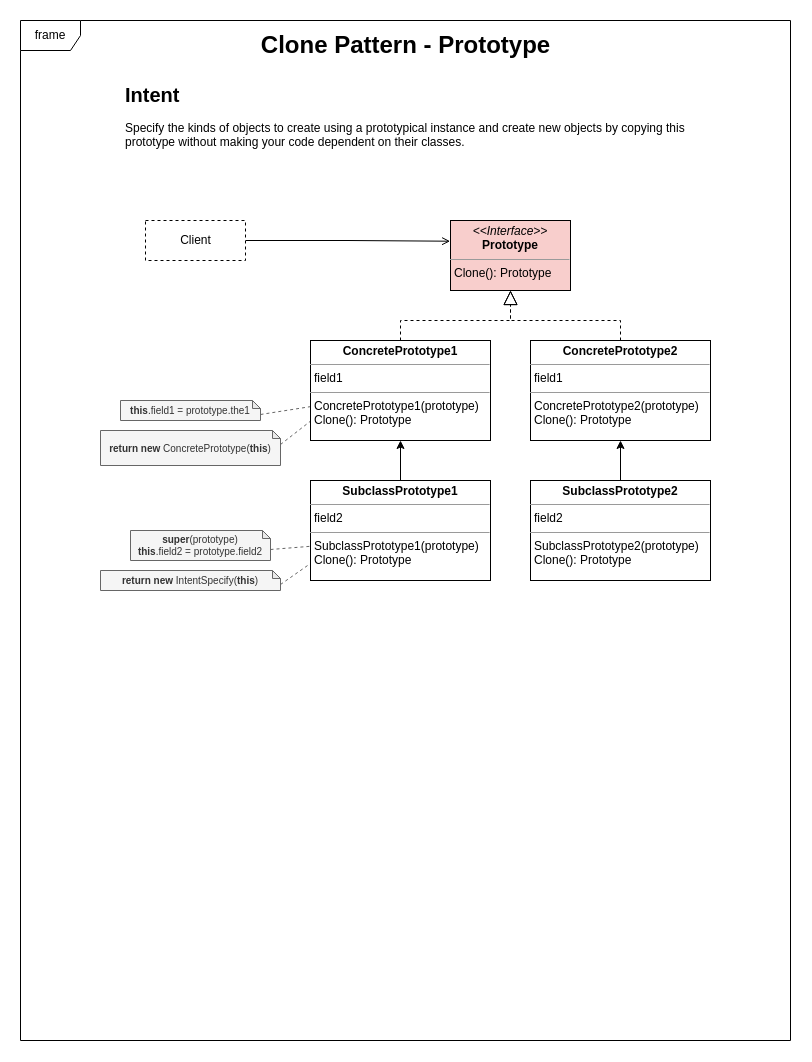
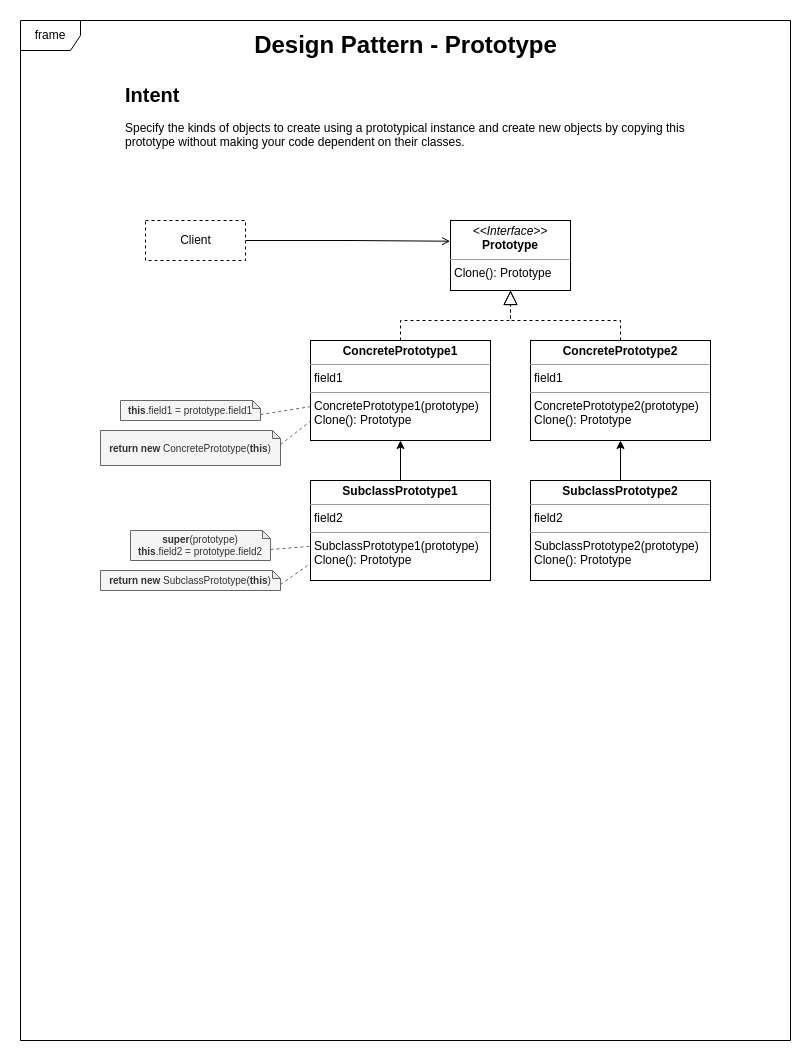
  <mxCell id="0" />
  <mxCell id="1" parent="0" />
  <mxCell id="2" value="&lt;font style=&quot;font-size: 12px;&quot;&gt;frame&lt;/font&gt;" style="shape=umlFrame;whiteSpace=wrap;html=1;fontSize=12;" parent="1" vertex="1"><mxGeometry x="20" y="20" width="770" height="1020" as="geometry" /></mxCell>
  <mxCell id="3" style="rounded=0;orthogonalLoop=1;jettySize=auto;html=1;fontSize=10;endArrow=none;endFill=0;dashed=1;fillColor=#f5f5f5;strokeColor=#666666;exitX=0;exitY=0;exitDx=180;exitDy=14;exitPerimeter=0;sketch=0;shadow=0;entryX=-0.001;entryY=0.831;entryDx=0;entryDy=0;entryPerimeter=0;" parent="1" source="22" target="14" edge="1"><mxGeometry relative="1" as="geometry"><mxPoint x="270" y="559" as="sourcePoint" /><mxPoint x="320" y="555.8" as="targetPoint" /></mxGeometry></mxCell>
  <mxCell id="4" style="rounded=0;orthogonalLoop=1;jettySize=auto;html=1;fontSize=10;endArrow=none;endFill=0;dashed=1;fillColor=#f5f5f5;strokeColor=#666666;exitX=0;exitY=0;exitDx=140;exitDy=19;exitPerimeter=0;sketch=0;shadow=0;entryX=0;entryY=0.658;entryDx=0;entryDy=0;entryPerimeter=0;" parent="1" source="21" target="14" edge="1"><mxGeometry relative="1" as="geometry"><mxPoint x="270" y="537.9" as="sourcePoint" /><mxPoint x="320.18" y="530" as="targetPoint" /></mxGeometry></mxCell>
  <mxCell id="5" style="rounded=0;orthogonalLoop=1;jettySize=auto;html=1;fontSize=10;endArrow=none;endFill=0;dashed=1;fillColor=#f5f5f5;strokeColor=#666666;exitX=0;exitY=0;exitDx=180;exitDy=14;exitPerimeter=0;sketch=0;shadow=0;entryX=0.006;entryY=0.798;entryDx=0;entryDy=0;entryPerimeter=0;" parent="1" source="20" target="11" edge="1"><mxGeometry relative="1" as="geometry"><mxPoint x="290" y="450" as="sourcePoint" /><mxPoint x="340.18" y="442.1" as="targetPoint" /></mxGeometry></mxCell>
  <mxCell id="6" style="rounded=0;orthogonalLoop=1;jettySize=auto;html=1;fontSize=10;endArrow=none;endFill=0;dashed=1;fillColor=#f5f5f5;strokeColor=#666666;exitX=0;exitY=0;exitDx=140;exitDy=14;exitPerimeter=0;sketch=0;shadow=0;entryX=0.001;entryY=0.661;entryDx=0;entryDy=0;entryPerimeter=0;" parent="1" source="19" target="11" edge="1"><mxGeometry relative="1" as="geometry"><mxPoint x="270" y="400" as="sourcePoint" /><mxPoint x="300" y="410" as="targetPoint" /></mxGeometry></mxCell>
- <mxCell id="7" value="&lt;b style=&quot;font-size: 24px;&quot;&gt;Clone Pattern - Prototype&lt;/b&gt;" style="text;html=1;align=center;verticalAlign=middle;resizable=0;points=[];autosize=1;strokeColor=none;fillColor=none;fontSize=24;" parent="1" vertex="1"><mxGeometry x="245" y="30" width="320" height="30" as="geometry" /></mxCell>
- <mxCell id="8" value="&lt;p style=&quot;margin:0px;margin-top:4px;text-align:center;&quot;&gt;&lt;i&gt;&amp;lt;&amp;lt;Interface&amp;gt;&amp;gt;&lt;/i&gt;&lt;br&gt;&lt;b&gt;Prototype&lt;br&gt;&lt;/b&gt;&lt;/p&gt;&lt;hr size=&quot;1&quot;&gt;&lt;p style=&quot;margin:0px;margin-left:4px;&quot;&gt;Clone(): Prototype&lt;br&gt;&lt;/p&gt;" style="verticalAlign=top;align=left;overflow=fill;fontSize=12;fontFamily=Helvetica;html=1;fillColor=#f8cecc;" parent="1" vertex="1"><mxGeometry x="450" y="220" width="120" height="70" as="geometry" /></mxCell>
+ <mxCell id="7" value="&lt;b style=&quot;font-size: 24px;&quot;&gt;Design Pattern - Prototype&lt;/b&gt;" style="text;html=1;align=center;verticalAlign=middle;resizable=0;points=[];autosize=1;strokeColor=none;fillColor=none;fontSize=24;" parent="1" vertex="1"><mxGeometry x="245" y="30" width="320" height="30" as="geometry" /></mxCell>
+ <mxCell id="8" value="&lt;p style=&quot;margin:0px;margin-top:4px;text-align:center;&quot;&gt;&lt;i&gt;&amp;lt;&amp;lt;Interface&amp;gt;&amp;gt;&lt;/i&gt;&lt;br&gt;&lt;b&gt;Prototype&lt;br&gt;&lt;/b&gt;&lt;/p&gt;&lt;hr size=&quot;1&quot;&gt;&lt;p style=&quot;margin:0px;margin-left:4px;&quot;&gt;Clone(): Prototype&lt;br&gt;&lt;/p&gt;" style="verticalAlign=top;align=left;overflow=fill;fontSize=12;fontFamily=Helvetica;html=1;" parent="1" vertex="1"><mxGeometry x="450" y="220" width="120" height="70" as="geometry" /></mxCell>
  <mxCell id="9" style="edgeStyle=orthogonalEdgeStyle;rounded=0;orthogonalLoop=1;jettySize=auto;html=1;exitX=1;exitY=0.5;exitDx=0;exitDy=0;entryX=-0.003;entryY=0.296;entryDx=0;entryDy=0;entryPerimeter=0;endArrow=open;" parent="1" source="10" target="8" edge="1"><mxGeometry relative="1" as="geometry" /></mxCell>
  <mxCell id="10" value="Client" style="html=1;dashed=1;" parent="1" vertex="1"><mxGeometry x="145" y="220" width="100" height="40" as="geometry" /></mxCell>
  <mxCell id="11" value="&lt;p style=&quot;margin:0px;margin-top:4px;text-align:center;&quot;&gt;&lt;b&gt;ConcretePrototype1&lt;/b&gt;&lt;/p&gt;&lt;hr size=&quot;1&quot;&gt;&lt;p style=&quot;margin:0px;margin-left:4px;&quot;&gt;field1&lt;/p&gt;&lt;hr size=&quot;1&quot;&gt;&lt;p style=&quot;margin:0px;margin-left:4px;&quot;&gt;ConcretePrototype1(prototype)&lt;/p&gt;&lt;p style=&quot;margin:0px;margin-left:4px;&quot;&gt;Clone(): Prototype&lt;/p&gt;" style="verticalAlign=top;align=left;overflow=fill;fontSize=12;fontFamily=Helvetica;html=1;" parent="1" vertex="1"><mxGeometry x="310" y="340" width="180" height="100" as="geometry" /></mxCell>
  <mxCell id="12" value="&lt;p style=&quot;margin:0px;margin-top:4px;text-align:center;&quot;&gt;&lt;b&gt;ConcretePrototype2&lt;/b&gt;&lt;/p&gt;&lt;hr size=&quot;1&quot;&gt;&lt;p style=&quot;margin:0px;margin-left:4px;&quot;&gt;field1&lt;/p&gt;&lt;hr size=&quot;1&quot;&gt;&lt;p style=&quot;margin:0px;margin-left:4px;&quot;&gt;ConcretePrototype2(prototype)&lt;/p&gt;&lt;p style=&quot;margin:0px;margin-left:4px;&quot;&gt;Clone(): Prototype&lt;/p&gt;" style="verticalAlign=top;align=left;overflow=fill;fontSize=12;fontFamily=Helvetica;html=1;" parent="1" vertex="1"><mxGeometry x="530" y="340" width="180" height="100" as="geometry" /></mxCell>
  <mxCell id="13" style="edgeStyle=orthogonalEdgeStyle;rounded=0;orthogonalLoop=1;jettySize=auto;html=1;exitX=0.5;exitY=0;exitDx=0;exitDy=0;entryX=0.5;entryY=1;entryDx=0;entryDy=0;" parent="1" source="14" target="11" edge="1"><mxGeometry relative="1" as="geometry" /></mxCell>
  <mxCell id="14" value="&lt;p style=&quot;margin:0px;margin-top:4px;text-align:center;&quot;&gt;&lt;b&gt;SubclassPrototype1&lt;/b&gt;&lt;/p&gt;&lt;hr size=&quot;1&quot;&gt;&lt;p style=&quot;margin:0px;margin-left:4px;&quot;&gt;field2&lt;/p&gt;&lt;hr size=&quot;1&quot;&gt;&lt;p style=&quot;margin:0px;margin-left:4px;&quot;&gt;SubclassPrototype1(prototype)&lt;/p&gt;&lt;p style=&quot;margin:0px;margin-left:4px;&quot;&gt;Clone(): Prototype&lt;/p&gt;" style="verticalAlign=top;align=left;overflow=fill;fontSize=12;fontFamily=Helvetica;html=1;" parent="1" vertex="1"><mxGeometry x="310" y="480" width="180" height="100" as="geometry" /></mxCell>
  <mxCell id="15" style="edgeStyle=orthogonalEdgeStyle;rounded=0;orthogonalLoop=1;jettySize=auto;html=1;exitX=0.5;exitY=0;exitDx=0;exitDy=0;entryX=0.5;entryY=1;entryDx=0;entryDy=0;" parent="1" source="16" target="12" edge="1"><mxGeometry relative="1" as="geometry" /></mxCell>
  <mxCell id="16" value="&lt;p style=&quot;margin:0px;margin-top:4px;text-align:center;&quot;&gt;&lt;b&gt;SubclassPrototype2&lt;/b&gt;&lt;/p&gt;&lt;hr size=&quot;1&quot;&gt;&lt;p style=&quot;margin:0px;margin-left:4px;&quot;&gt;field2&lt;/p&gt;&lt;hr size=&quot;1&quot;&gt;&lt;p style=&quot;margin:0px;margin-left:4px;&quot;&gt;SubclassPrototype2(prototype)&lt;/p&gt;&lt;p style=&quot;margin:0px;margin-left:4px;&quot;&gt;Clone(): Prototype&lt;/p&gt;" style="verticalAlign=top;align=left;overflow=fill;fontSize=12;fontFamily=Helvetica;html=1;" parent="1" vertex="1"><mxGeometry x="530" y="480" width="180" height="100" as="geometry" /></mxCell>
  <mxCell id="17" value="" style="endArrow=block;dashed=1;endFill=0;endSize=12;html=1;rounded=0;entryX=0.5;entryY=1;entryDx=0;entryDy=0;exitX=0.5;exitY=0;exitDx=0;exitDy=0;" parent="1" source="11" target="8" edge="1"><mxGeometry width="160" relative="1" as="geometry"><mxPoint x="270" y="420" as="sourcePoint" /><mxPoint x="430" y="420" as="targetPoint" /><Array as="points"><mxPoint x="400" y="320" /><mxPoint x="510" y="320" /></Array></mxGeometry></mxCell>
  <mxCell id="18" value="" style="endArrow=block;dashed=1;endFill=0;endSize=12;html=1;rounded=0;exitX=0.5;exitY=0;exitDx=0;exitDy=0;" parent="1" source="12" edge="1"><mxGeometry width="160" relative="1" as="geometry"><mxPoint x="650" y="290" as="sourcePoint" /><mxPoint x="510" y="290" as="targetPoint" /><Array as="points"><mxPoint x="620" y="320" /><mxPoint x="510" y="320" /></Array></mxGeometry></mxCell>
- <mxCell id="19" value="&lt;b&gt;this&lt;/b&gt;.field1 = prototype.the1" style="shape=note;whiteSpace=wrap;html=1;backgroundOutline=1;darkOpacity=0.05;size=8;fontSize=10;fillColor=#f5f5f5;fontColor=#333333;strokeColor=#666666;" parent="1" vertex="1"><mxGeometry x="120" y="400" width="140" height="20" as="geometry" /></mxCell>
+ <mxCell id="19" value="&lt;b&gt;this&lt;/b&gt;.field1 = prototype.field1" style="shape=note;whiteSpace=wrap;html=1;backgroundOutline=1;darkOpacity=0.05;size=8;fontSize=10;fillColor=#f5f5f5;fontColor=#333333;strokeColor=#666666;" parent="1" vertex="1"><mxGeometry x="120" y="400" width="140" height="20" as="geometry" /></mxCell>
  <mxCell id="20" value="&lt;b&gt;return new &lt;/b&gt;ConcretePrototype(&lt;b&gt;this&lt;/b&gt;)" style="shape=note;whiteSpace=wrap;html=1;backgroundOutline=1;darkOpacity=0.05;size=8;fontSize=10;fillColor=#f5f5f5;fontColor=#333333;strokeColor=#666666;" parent="1" vertex="1"><mxGeometry x="100" y="430" width="180" height="35" as="geometry" /></mxCell>
  <mxCell id="21" value="&lt;b&gt;super&lt;/b&gt;(prototype)&lt;br&gt;&lt;b&gt;this&lt;/b&gt;.field2 = prototype.field2" style="shape=note;whiteSpace=wrap;html=1;backgroundOutline=1;darkOpacity=0.05;size=8;fontSize=10;fillColor=#f5f5f5;fontColor=#333333;strokeColor=#666666;" parent="1" vertex="1"><mxGeometry x="130" y="530" width="140" height="30" as="geometry" /></mxCell>
- <mxCell id="22" value="&lt;b&gt;return new &lt;/b&gt;IntentSpecify(&lt;b&gt;this&lt;/b&gt;)" style="shape=note;whiteSpace=wrap;html=1;backgroundOutline=1;darkOpacity=0.05;size=8;fontSize=10;fillColor=#f5f5f5;fontColor=#333333;strokeColor=#666666;" parent="1" vertex="1"><mxGeometry x="100" y="570" width="180" height="20" as="geometry" /></mxCell>
+ <mxCell id="22" value="&lt;b&gt;return new &lt;/b&gt;SubclassPrototype(&lt;b&gt;this&lt;/b&gt;)" style="shape=note;whiteSpace=wrap;html=1;backgroundOutline=1;darkOpacity=0.05;size=8;fontSize=10;fillColor=#f5f5f5;fontColor=#333333;strokeColor=#666666;" parent="1" vertex="1"><mxGeometry x="100" y="570" width="180" height="20" as="geometry" /></mxCell>
  <mxCell id="23" value="&lt;h1 style=&quot;font-size: 20px;&quot;&gt;&lt;font style=&quot;font-size: 20px;&quot;&gt;Intent&lt;/font&gt;&lt;/h1&gt;&lt;p style=&quot;&quot;&gt;&lt;font style=&quot;font-size: 12px;&quot;&gt;Specify the kinds of objects to create using a prototypical instance and create new objects by copying this prototype without making your code dependent on their classes.&lt;/font&gt;&lt;/p&gt;" style="text;html=1;strokeColor=none;fillColor=none;spacing=5;spacingTop=-20;whiteSpace=wrap;overflow=hidden;rounded=0;" parent="1" vertex="1"><mxGeometry x="120" y="80" width="570" height="80" as="geometry" /></mxCell>
